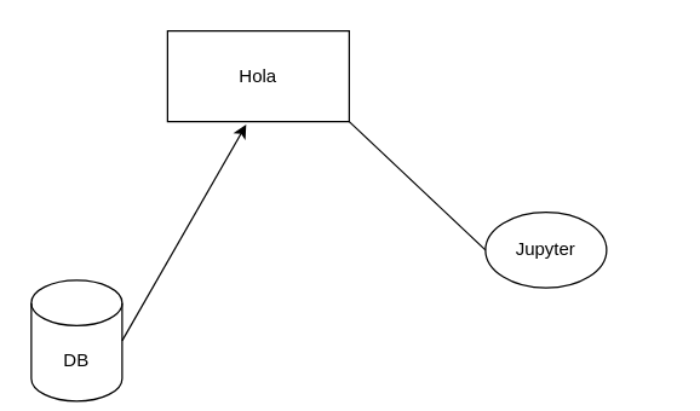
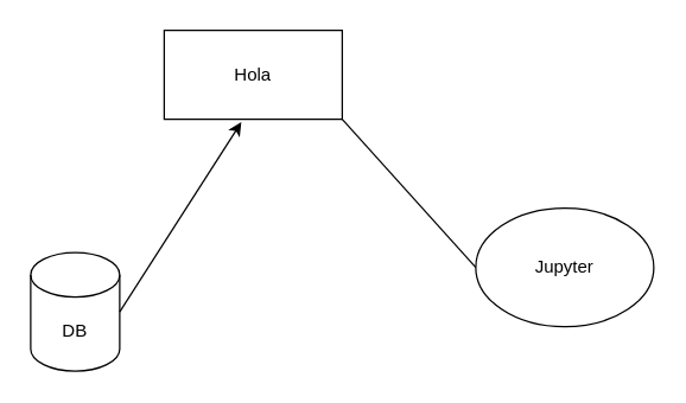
  <mxCell id="0" />
  <mxCell id="1" parent="0" />
  <mxCell id="2" value="Hola" style="rounded=0;whiteSpace=wrap;html=1;" parent="1" vertex="1"><mxGeometry x="110" y="20" width="120" height="60" as="geometry" /></mxCell>
- <mxCell id="3" value="DB" style="shape=cylinder3;whiteSpace=wrap;html=1;boundedLbl=1;backgroundOutline=1;size=15;" parent="1" vertex="1"><mxGeometry x="20" y="185" width="60" height="80" as="geometry" /></mxCell>
+ <mxCell id="3" value="DB" style="shape=cylinder3;whiteSpace=wrap;html=1;boundedLbl=1;backgroundOutline=1;size=15;" parent="1" vertex="1"><mxGeometry x="20" y="170" width="60" height="80" as="geometry" /></mxCell>
  <mxCell id="4" value="" style="endArrow=classic;html=1;rounded=0;exitX=1;exitY=0.5;exitDx=0;exitDy=0;exitPerimeter=0;entryX=0.433;entryY=1.033;entryDx=0;entryDy=0;entryPerimeter=0;" parent="1" source="3" target="2" edge="1"><mxGeometry width="50" height="50" relative="1" as="geometry"><mxPoint x="160" y="180" as="sourcePoint" /><mxPoint x="210" y="130" as="targetPoint" /></mxGeometry></mxCell>
- <mxCell id="5" value="Jupyter" style="ellipse;whiteSpace=wrap;html=1;" parent="1" vertex="1"><mxGeometry x="320" y="140" width="80" height="50" as="geometry" /></mxCell>
+ <mxCell id="5" value="Jupyter" style="ellipse;whiteSpace=wrap;html=1;" parent="1" vertex="1"><mxGeometry x="320" y="140" width="120" height="80" as="geometry" /></mxCell>
  <mxCell id="6" value="" style="endArrow=none;html=1;rounded=0;exitX=0;exitY=0.5;exitDx=0;exitDy=0;entryX=1;entryY=1;entryDx=0;entryDy=0;" parent="1" source="5" target="2" edge="1"><mxGeometry width="50" height="50" relative="1" as="geometry"><mxPoint x="160" y="180" as="sourcePoint" /><mxPoint x="210" y="130" as="targetPoint" /></mxGeometry></mxCell>
